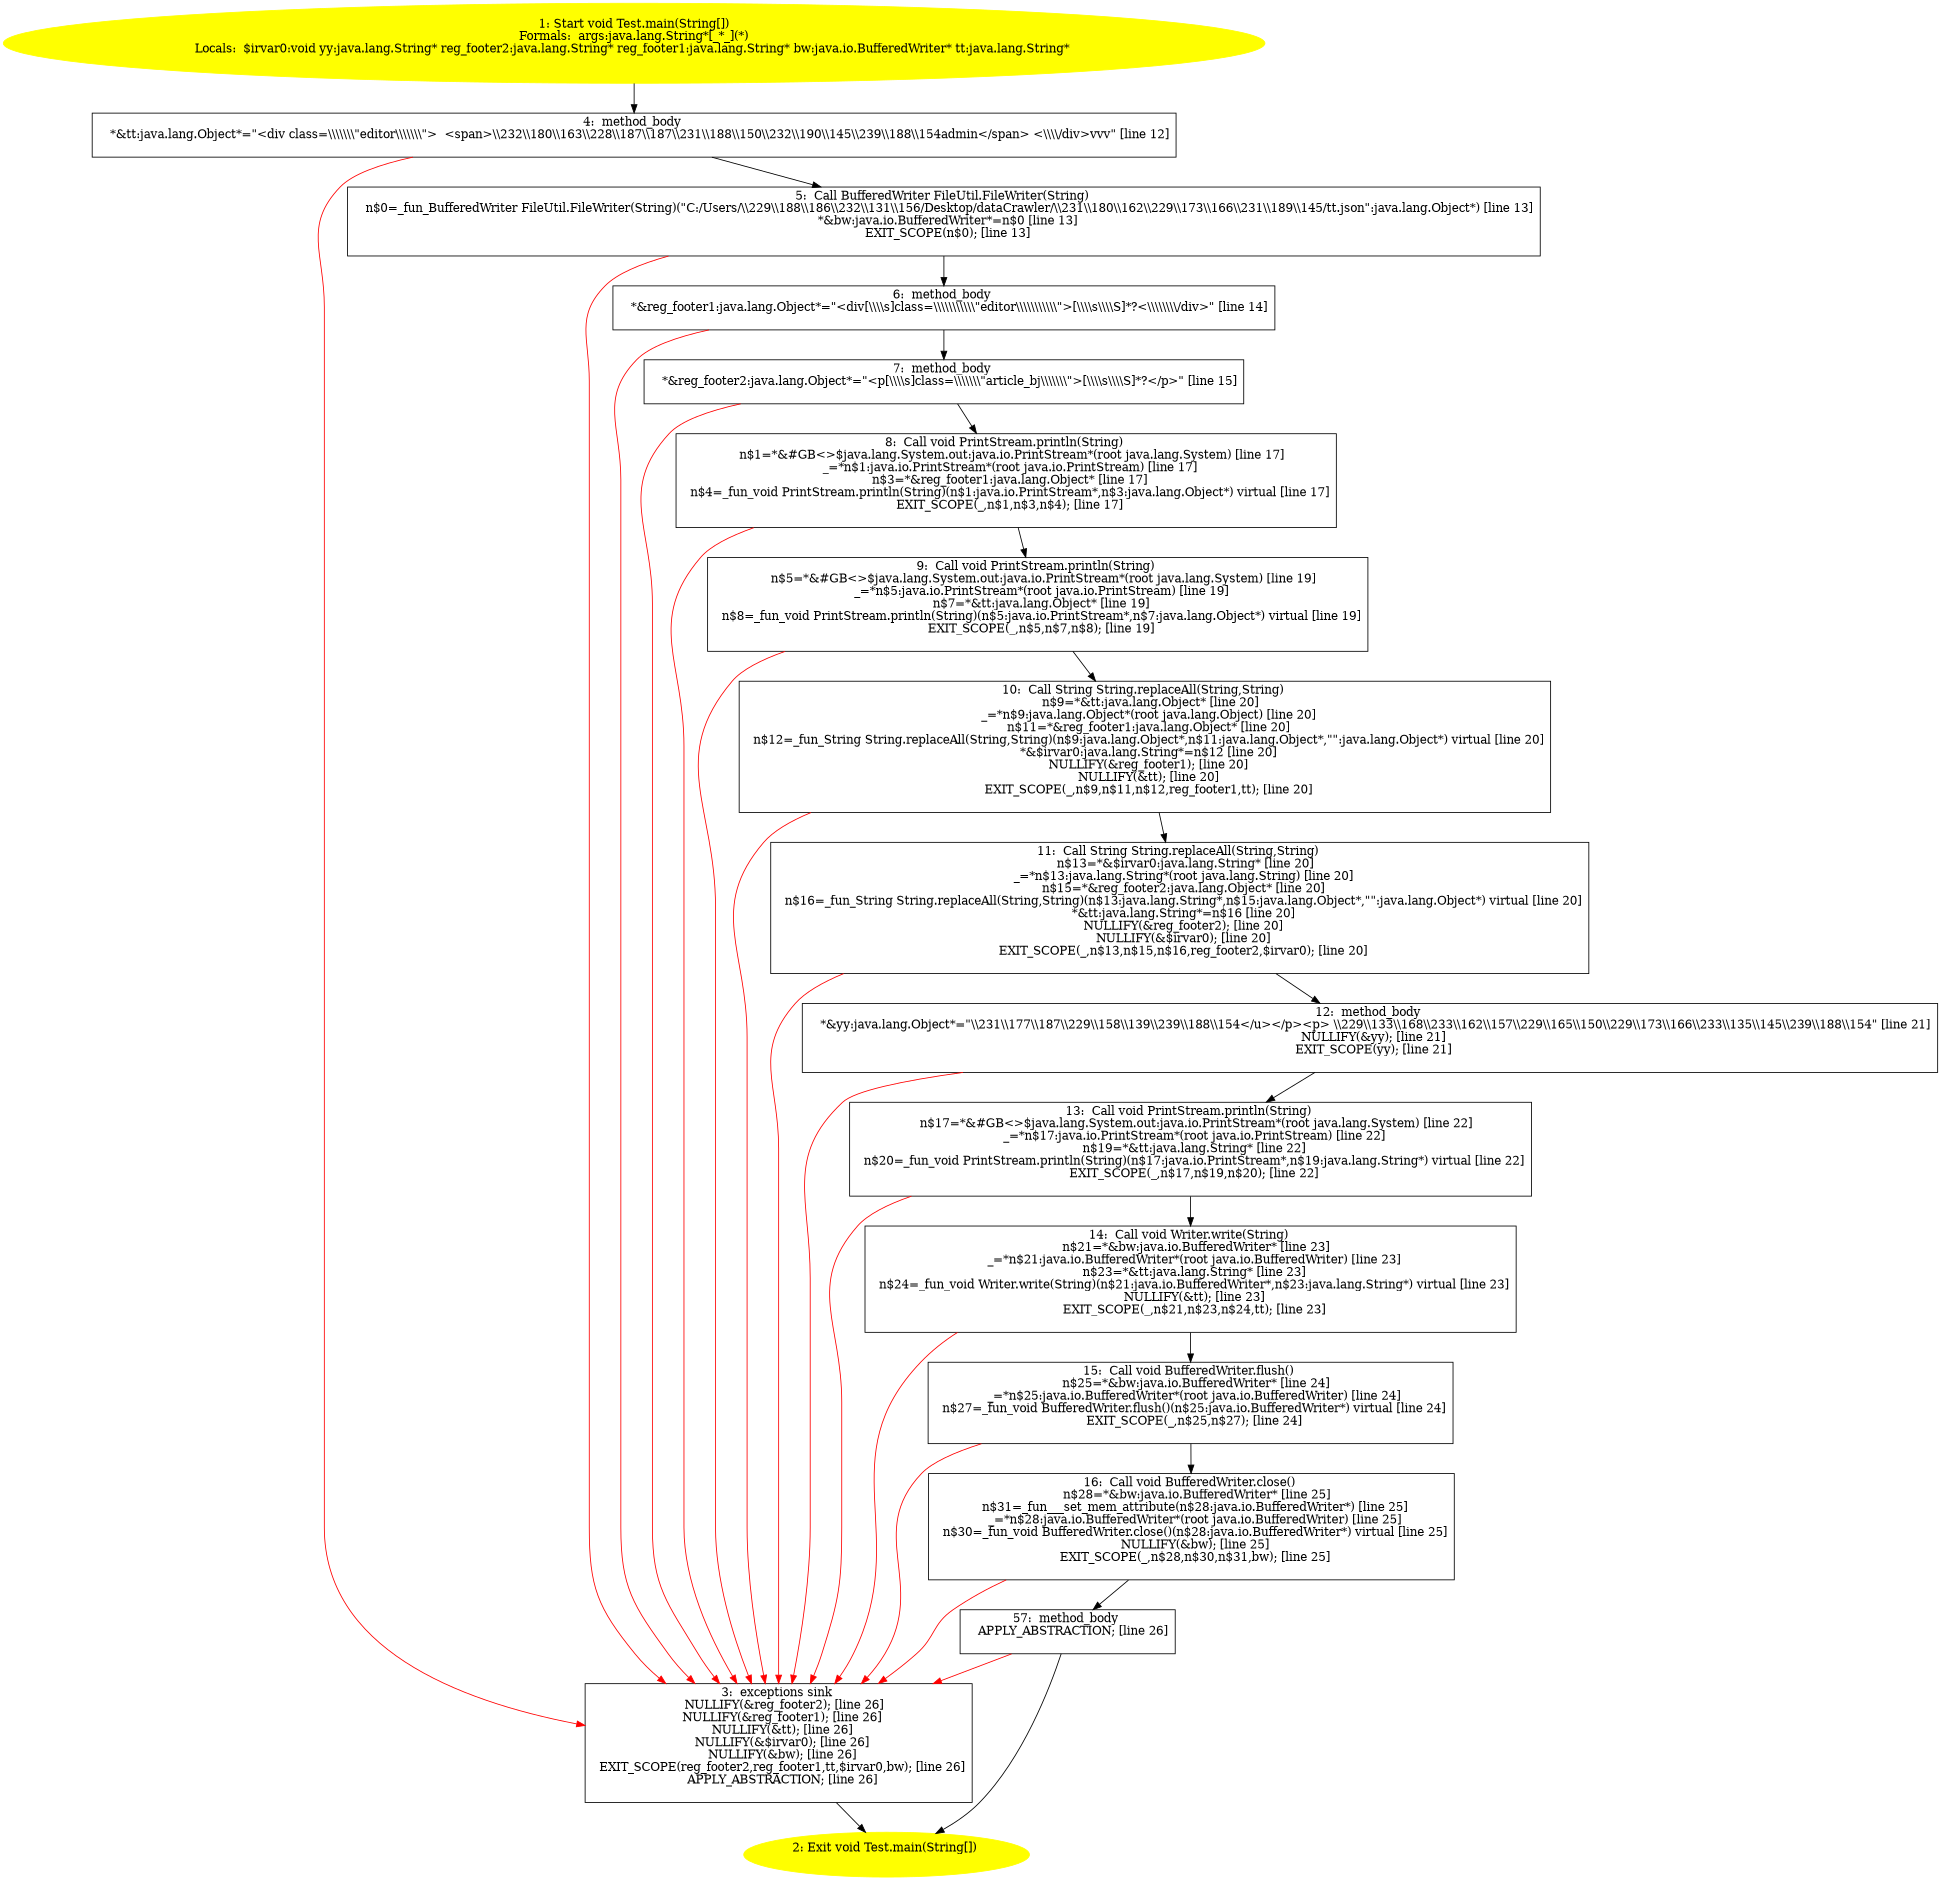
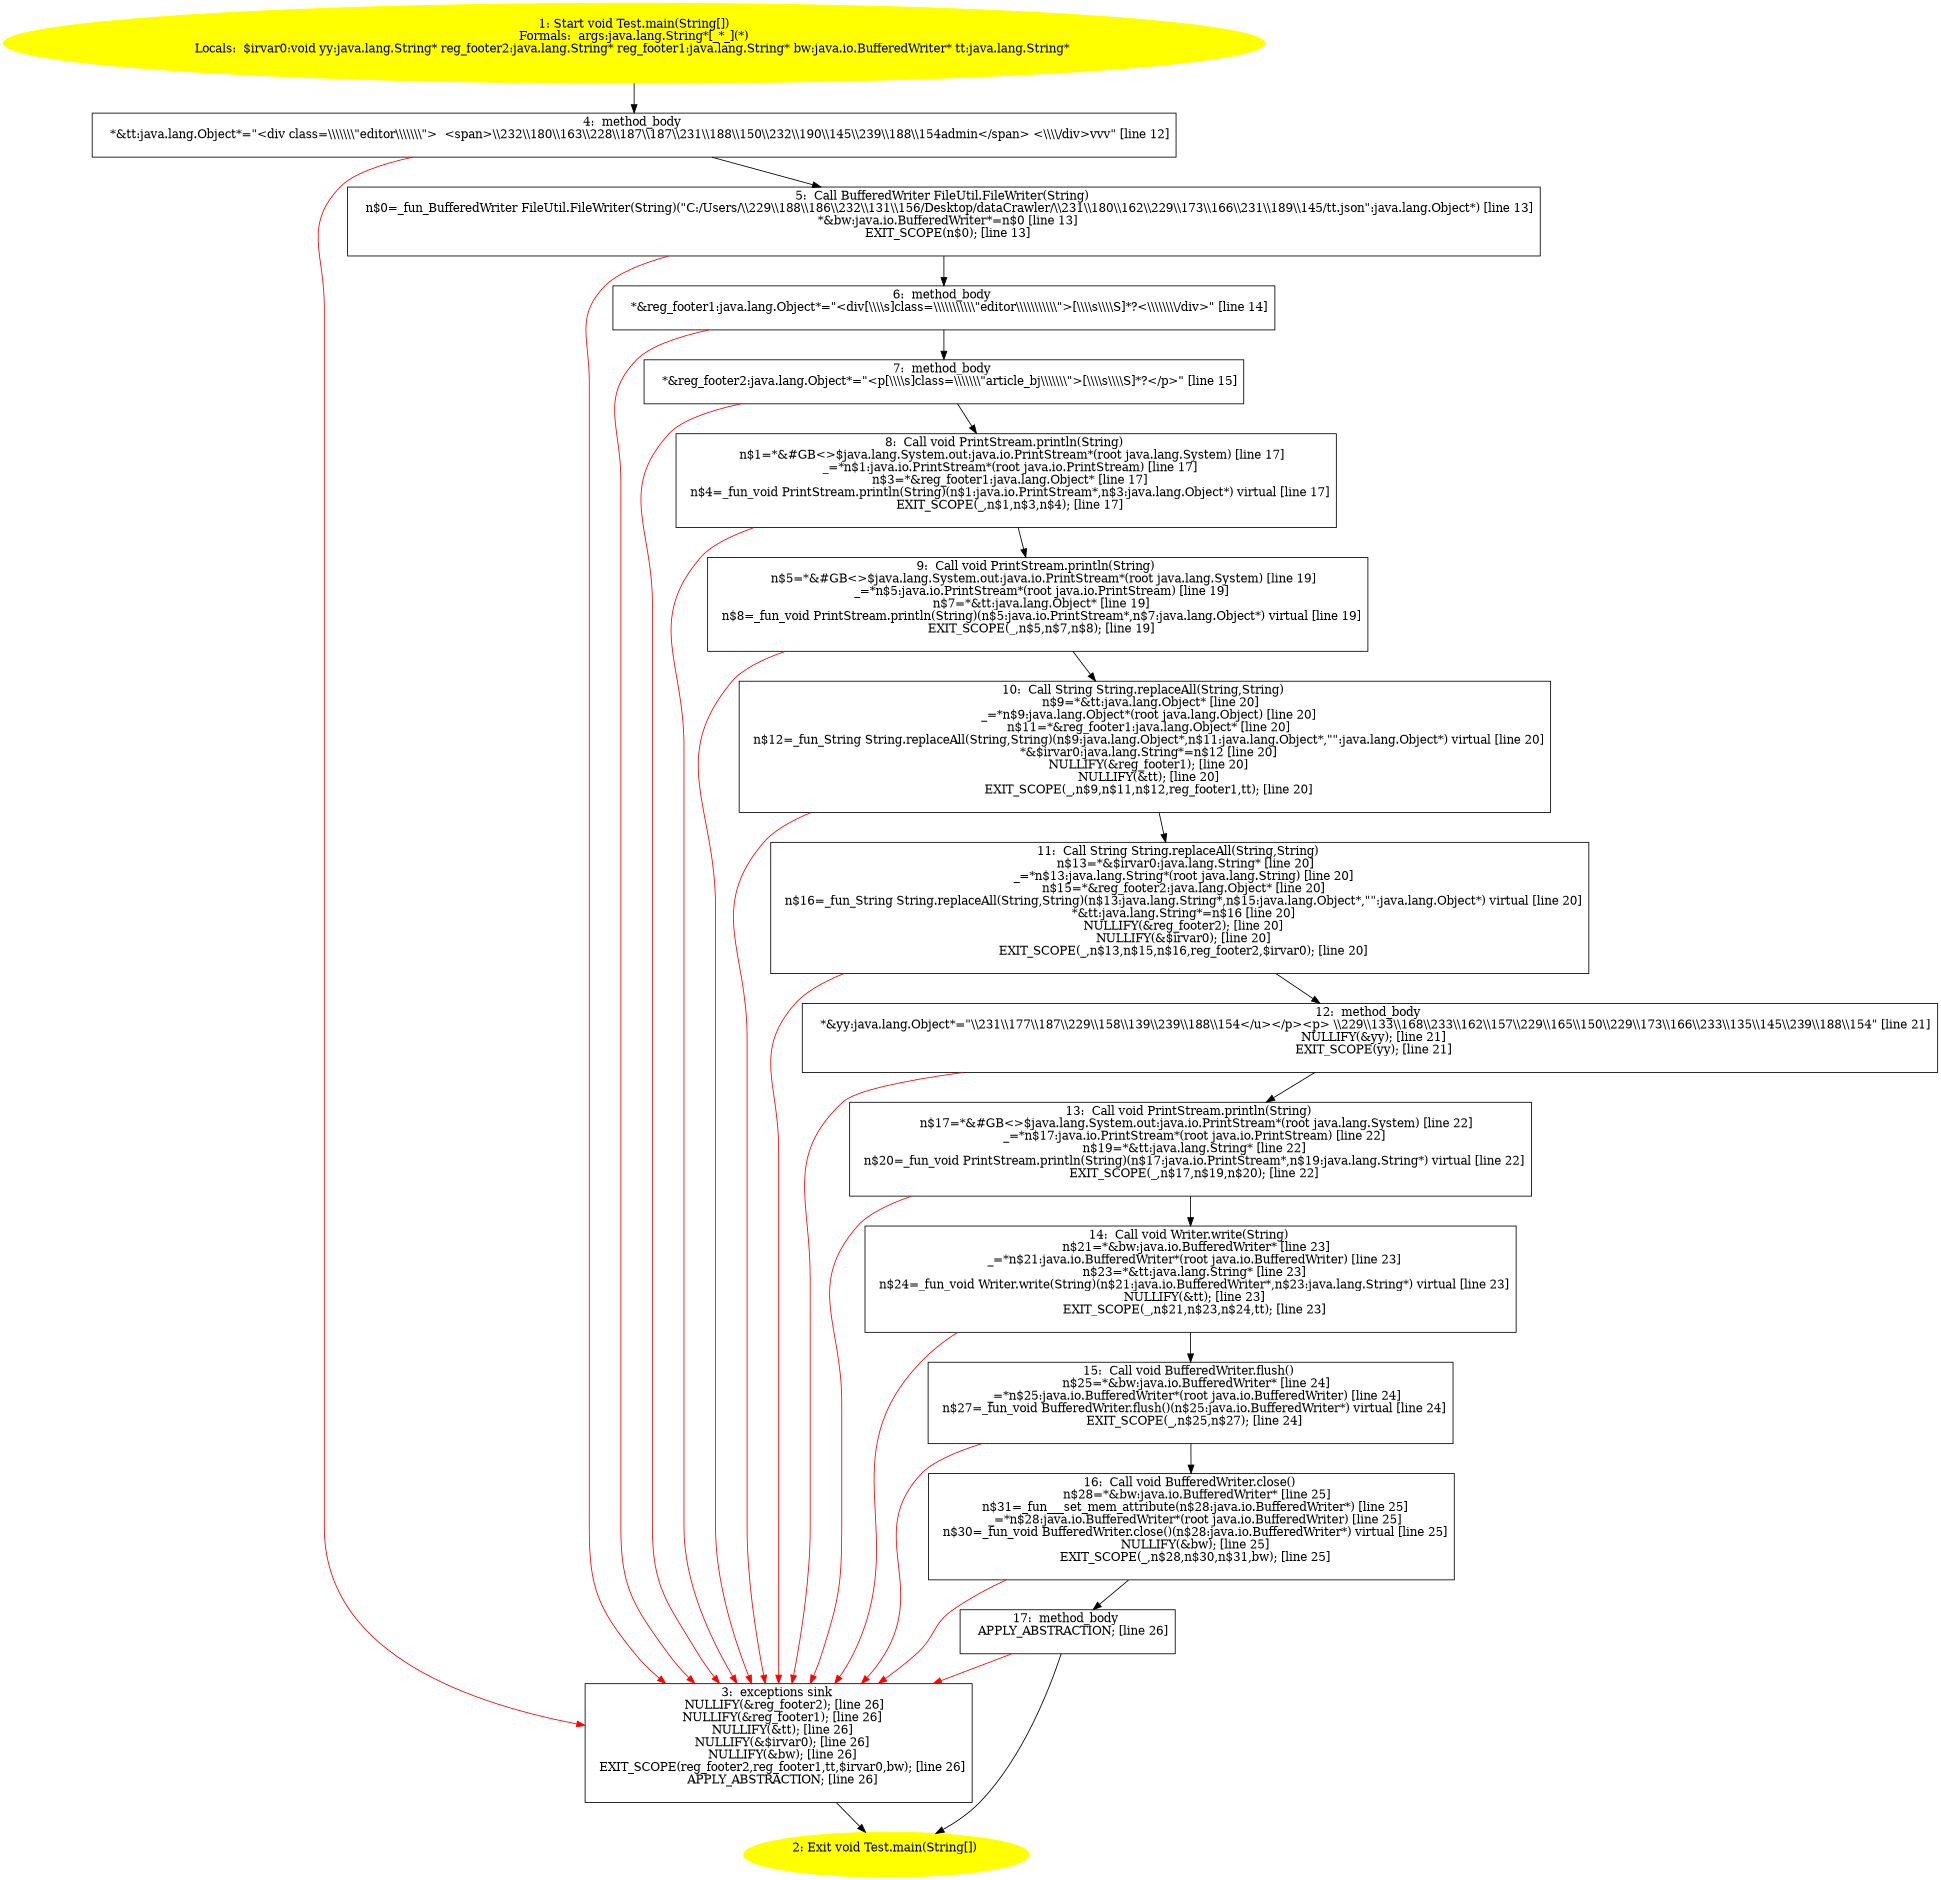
  digraph {
    node [shape=box]
    n1 [color=yellow label="1: Start void Test.main(String[])\nFormals:  args:java.lang.String*[_*_](*)\nLocals:  $irvar0:void yy:java.lang.String* reg_footer2:java.lang.String* reg_footer1:java.lang.String* bw:java.io.BufferedWriter* tt:java.lang.String* \n  " style=filled shape=""]
    n2 [label="4:  method_body \n   *&tt:java.lang.Object*=\"<div class=\\\\\\\\\\\\\\\"editor\\\\\\\\\\\\\\\">  <span>\\\\232\\\\180\\\\163\\\\228\\\\187\\\\187\\\\231\\\\188\\\\150\\\\232\\\\190\\\\145\\\\239\\\\188\\\\154admin</span> <\\\\\\\\/div>vvv\" [line 12]\n "]
    n3 [label="3:  exceptions sink \n   NULLIFY(&reg_footer2); [line 26]\n  NULLIFY(&reg_footer1); [line 26]\n  NULLIFY(&tt); [line 26]\n  NULLIFY(&$irvar0); [line 26]\n  NULLIFY(&bw); [line 26]\n  EXIT_SCOPE(reg_footer2,reg_footer1,tt,$irvar0,bw); [line 26]\n  APPLY_ABSTRACTION; [line 26]\n "]
    n4 [label="5:  Call BufferedWriter FileUtil.FileWriter(String) \n   n$0=_fun_BufferedWriter FileUtil.FileWriter(String)(\"C:/Users/\\\\229\\\\188\\\\186\\\\232\\\\131\\\\156/Desktop/dataCrawler/\\\\231\\\\180\\\\162\\\\229\\\\173\\\\166\\\\231\\\\189\\\\145/tt.json\":java.lang.Object*) [line 13]\n  *&bw:java.io.BufferedWriter*=n$0 [line 13]\n  EXIT_SCOPE(n$0); [line 13]\n "]
    n5 [color=yellow label="2: Exit void Test.main(String[]) \n  " style=filled shape=""]
    n6 [label="6:  method_body \n   *&reg_footer1:java.lang.Object*=\"<div[\\\\\\\\s]class=\\\\\\\\\\\\\\\\\\\\\\\"editor\\\\\\\\\\\\\\\\\\\\\\\">[\\\\\\\\s\\\\\\\\S]*?<\\\\\\\\\\\\\\\\/div>\" [line 14]\n "]
    n7 [label="7:  method_body \n   *&reg_footer2:java.lang.Object*=\"<p[\\\\\\\\s]class=\\\\\\\\\\\\\\\"article_bj\\\\\\\\\\\\\\\">[\\\\\\\\s\\\\\\\\S]*?</p>\" [line 15]\n "]
    n8 [label="8:  Call void PrintStream.println(String) \n   n$1=*&#GB<>$java.lang.System.out:java.io.PrintStream*(root java.lang.System) [line 17]\n  _=*n$1:java.io.PrintStream*(root java.io.PrintStream) [line 17]\n  n$3=*&reg_footer1:java.lang.Object* [line 17]\n  n$4=_fun_void PrintStream.println(String)(n$1:java.io.PrintStream*,n$3:java.lang.Object*) virtual [line 17]\n  EXIT_SCOPE(_,n$1,n$3,n$4); [line 17]\n "]
    n9 [label="9:  Call void PrintStream.println(String) \n   n$5=*&#GB<>$java.lang.System.out:java.io.PrintStream*(root java.lang.System) [line 19]\n  _=*n$5:java.io.PrintStream*(root java.io.PrintStream) [line 19]\n  n$7=*&tt:java.lang.Object* [line 19]\n  n$8=_fun_void PrintStream.println(String)(n$5:java.io.PrintStream*,n$7:java.lang.Object*) virtual [line 19]\n  EXIT_SCOPE(_,n$5,n$7,n$8); [line 19]\n "]
    n10 [label="10:  Call String String.replaceAll(String,String) \n   n$9=*&tt:java.lang.Object* [line 20]\n  _=*n$9:java.lang.Object*(root java.lang.Object) [line 20]\n  n$11=*&reg_footer1:java.lang.Object* [line 20]\n  n$12=_fun_String String.replaceAll(String,String)(n$9:java.lang.Object*,n$11:java.lang.Object*,\"\":java.lang.Object*) virtual [line 20]\n  *&$irvar0:java.lang.String*=n$12 [line 20]\n  NULLIFY(&reg_footer1); [line 20]\n  NULLIFY(&tt); [line 20]\n  EXIT_SCOPE(_,n$9,n$11,n$12,reg_footer1,tt); [line 20]\n "]
    n11 [label="11:  Call String String.replaceAll(String,String) \n   n$13=*&$irvar0:java.lang.String* [line 20]\n  _=*n$13:java.lang.String*(root java.lang.String) [line 20]\n  n$15=*&reg_footer2:java.lang.Object* [line 20]\n  n$16=_fun_String String.replaceAll(String,String)(n$13:java.lang.String*,n$15:java.lang.Object*,\"\":java.lang.Object*) virtual [line 20]\n  *&tt:java.lang.String*=n$16 [line 20]\n  NULLIFY(&reg_footer2); [line 20]\n  NULLIFY(&$irvar0); [line 20]\n  EXIT_SCOPE(_,n$13,n$15,n$16,reg_footer2,$irvar0); [line 20]\n "]
    n12 [label="12:  method_body \n   *&yy:java.lang.Object*=\"\\\\231\\\\177\\\\187\\\\229\\\\158\\\\139\\\\239\\\\188\\\\154</u></p><p> \\\\229\\\\133\\\\168\\\\233\\\\162\\\\157\\\\229\\\\165\\\\150\\\\229\\\\173\\\\166\\\\233\\\\135\\\\145\\\\239\\\\188\\\\154\" [line 21]\n  NULLIFY(&yy); [line 21]\n  EXIT_SCOPE(yy); [line 21]\n "]
    n13 [label="13:  Call void PrintStream.println(String) \n   n$17=*&#GB<>$java.lang.System.out:java.io.PrintStream*(root java.lang.System) [line 22]\n  _=*n$17:java.io.PrintStream*(root java.io.PrintStream) [line 22]\n  n$19=*&tt:java.lang.String* [line 22]\n  n$20=_fun_void PrintStream.println(String)(n$17:java.io.PrintStream*,n$19:java.lang.String*) virtual [line 22]\n  EXIT_SCOPE(_,n$17,n$19,n$20); [line 22]\n "]
    n14 [label="14:  Call void Writer.write(String) \n   n$21=*&bw:java.io.BufferedWriter* [line 23]\n  _=*n$21:java.io.BufferedWriter*(root java.io.BufferedWriter) [line 23]\n  n$23=*&tt:java.lang.String* [line 23]\n  n$24=_fun_void Writer.write(String)(n$21:java.io.BufferedWriter*,n$23:java.lang.String*) virtual [line 23]\n  NULLIFY(&tt); [line 23]\n  EXIT_SCOPE(_,n$21,n$23,n$24,tt); [line 23]\n "]
    n15 [label="15:  Call void BufferedWriter.flush() \n   n$25=*&bw:java.io.BufferedWriter* [line 24]\n  _=*n$25:java.io.BufferedWriter*(root java.io.BufferedWriter) [line 24]\n  n$27=_fun_void BufferedWriter.flush()(n$25:java.io.BufferedWriter*) virtual [line 24]\n  EXIT_SCOPE(_,n$25,n$27); [line 24]\n "]
    n16 [label="16:  Call void BufferedWriter.close() \n   n$28=*&bw:java.io.BufferedWriter* [line 25]\n  n$31=_fun___set_mem_attribute(n$28:java.io.BufferedWriter*) [line 25]\n  _=*n$28:java.io.BufferedWriter*(root java.io.BufferedWriter) [line 25]\n  n$30=_fun_void BufferedWriter.close()(n$28:java.io.BufferedWriter*) virtual [line 25]\n  NULLIFY(&bw); [line 25]\n  EXIT_SCOPE(_,n$28,n$30,n$31,bw); [line 25]\n "]
-   n17 [label="57:  method_body \n   APPLY_ABSTRACTION; [line 26]\n "]
+   n17 [label="17:  method_body \n   APPLY_ABSTRACTION; [line 26]\n "]
    n1 -> n2
    n2 -> n3 [color=red]
    n2 -> n4
    n3 -> n5
    n4 -> n3 [color=red]
    n4 -> n6
    n6 -> n3 [color=red]
    n6 -> n7
    n7 -> n3 [color=red]
    n7 -> n8
    n8 -> n3 [color=red]
    n8 -> n9
    n9 -> n3 [color=red]
    n9 -> n10
    n10 -> n3 [color=red]
    n10 -> n11
    n11 -> n3 [color=red]
    n11 -> n12
    n12 -> n3 [color=red]
    n12 -> n13
    n13 -> n3 [color=red]
    n13 -> n14
    n14 -> n3 [color=red]
    n14 -> n15
    n15 -> n3 [color=red]
    n15 -> n16
    n16 -> n3 [color=red]
    n16 -> n17
    n17 -> n3 [color=red]
    n17 -> n5
  }
